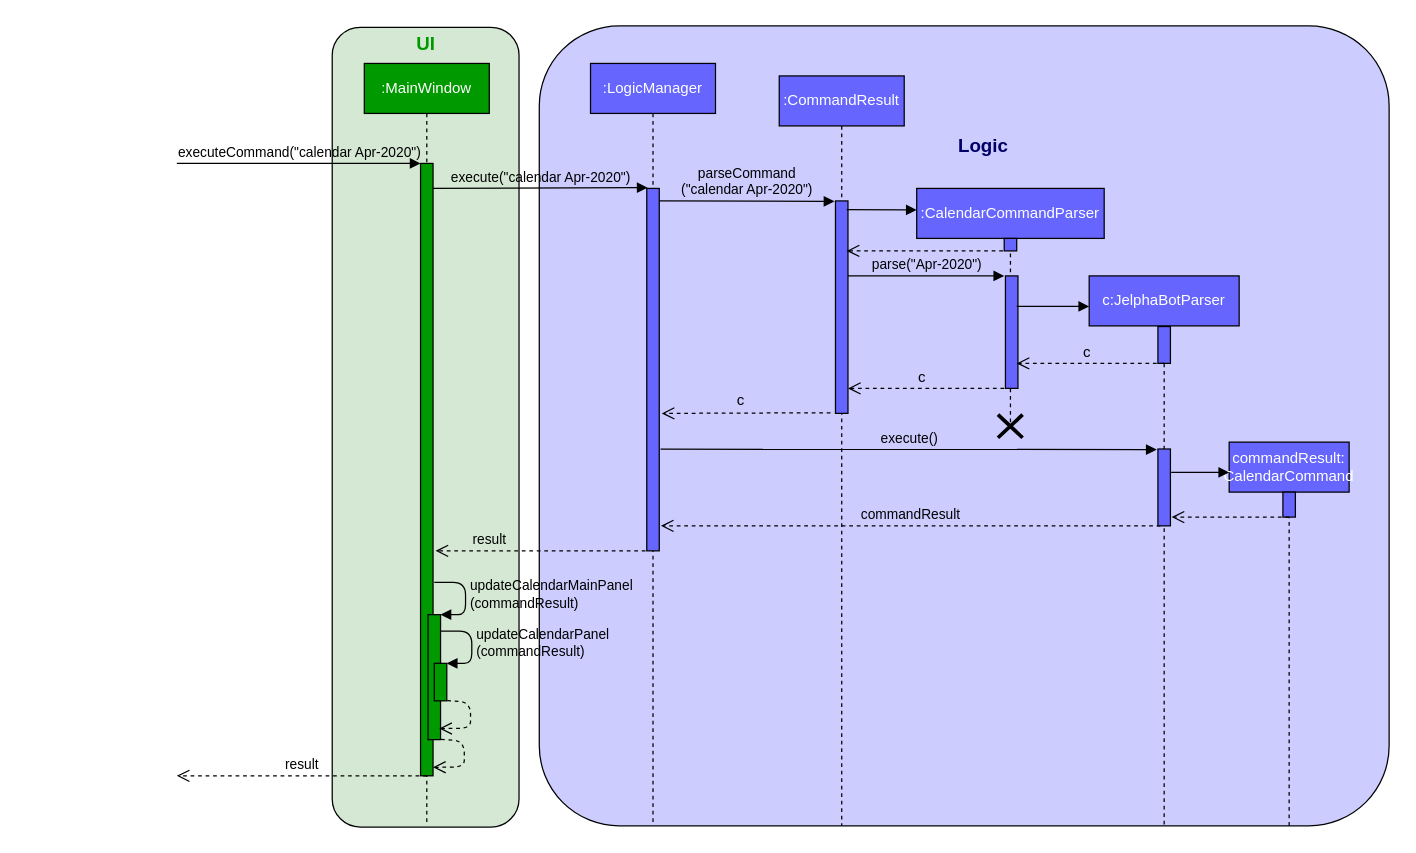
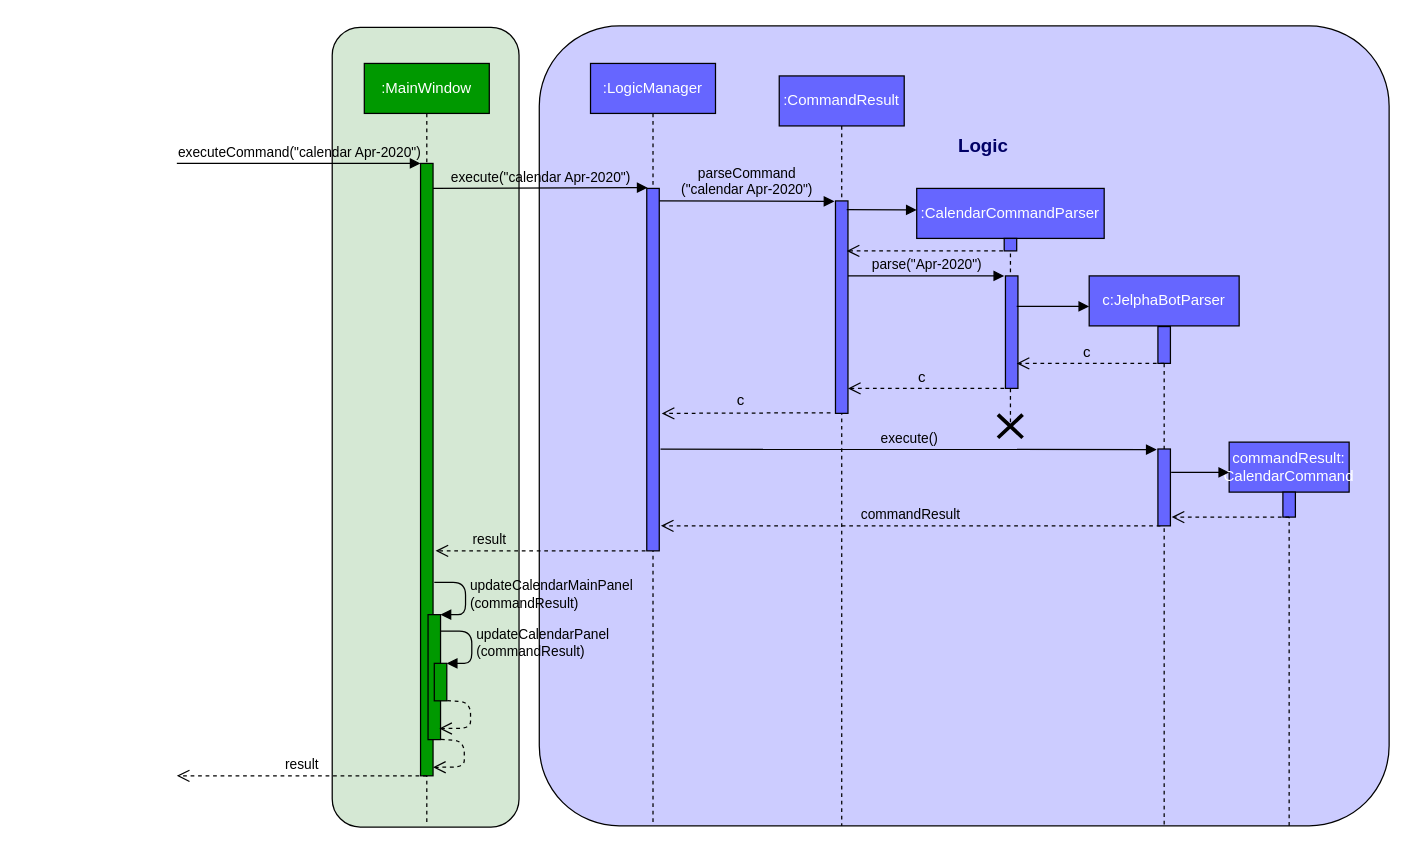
  <mxCell id="0" />
  <mxCell id="1" parent="0" />
  <mxCell id="2" value="" style="rounded=1;whiteSpace=wrap;html=1;shadow=0;fillColor=#CCCCFF;arcSize=10;" parent="1" vertex="1"><mxGeometry x="431" y="20" width="680" height="640" as="geometry" /></mxCell>
  <mxCell id="3" value="" style="rounded=1;whiteSpace=wrap;html=1;shadow=0;rotation=-90;fillColor=#D5E8D4;" parent="1" vertex="1"><mxGeometry x="20.11" y="266.27" width="639.89" height="149.48" as="geometry" /></mxCell>
  <mxCell id="4" value="&lt;font color=&quot;#ffffff&quot;&gt;:MainWindow&lt;/font&gt;" style="shape=umlLifeline;perimeter=lifelinePerimeter;whiteSpace=wrap;html=1;container=1;collapsible=0;recursiveResize=0;outlineConnect=0;shadow=0;fillColor=#009900;" parent="1" vertex="1"><mxGeometry x="291" y="50" width="100" height="610" as="geometry" /></mxCell>
  <mxCell id="5" value="executeCommand(&quot;calendar Apr-2020&quot;)" style="html=1;verticalAlign=bottom;endArrow=block;fillColor=#4D9900;labelBackgroundColor=none;" parent="1" edge="1"><mxGeometry width="80" relative="1" as="geometry"><mxPoint x="141" y="130" as="sourcePoint" /><mxPoint x="336" y="130" as="targetPoint" /></mxGeometry></mxCell>
- <mxCell id="6" value="&lt;font style=&quot;font-size: 15px&quot; color=&quot;#009900&quot;&gt;&lt;b&gt;UI&lt;/b&gt;&lt;/font&gt;" style="text;html=1;align=center;verticalAlign=middle;resizable=0;points=[];autosize=1;" parent="1" vertex="1"><mxGeometry x="325.06" y="24" width="30" height="20" as="geometry" /></mxCell>
  <mxCell id="7" value="execute(&quot;calendar Apr-2020&quot;)" style="html=1;verticalAlign=bottom;endArrow=block;fillColor=#4D9900;entryX=0.067;entryY=-0.002;entryDx=0;entryDy=0;entryPerimeter=0;labelBackgroundColor=none;" parent="1" target="11" edge="1"><mxGeometry width="80" relative="1" as="geometry"><mxPoint x="346" y="150" as="sourcePoint" /><mxPoint x="505.5" y="150" as="targetPoint" /></mxGeometry></mxCell>
  <mxCell id="8" value="commandResult" style="html=1;verticalAlign=bottom;endArrow=open;dashed=1;endSize=8;fillColor=#4D9900;labelBackgroundColor=none;" parent="1" edge="1"><mxGeometry relative="1" as="geometry"><mxPoint x="928" y="420" as="sourcePoint" /><mxPoint x="528.324" y="420" as="targetPoint" /></mxGeometry></mxCell>
  <mxCell id="9" value="" style="group" parent="1" vertex="1" connectable="0"><mxGeometry x="467" y="50" width="100" height="610" as="geometry" /></mxCell>
  <mxCell id="10" value="&lt;font color=&quot;#ffffff&quot;&gt;:LogicManager&lt;/font&gt;" style="shape=umlLifeline;perimeter=lifelinePerimeter;whiteSpace=wrap;html=1;container=1;collapsible=0;recursiveResize=0;outlineConnect=0;shadow=0;fillColor=#6666FF;" parent="9" vertex="1"><mxGeometry x="5" width="100" height="610" as="geometry" /></mxCell>
  <mxCell id="11" value="" style="html=1;points=[];perimeter=orthogonalPerimeter;shadow=0;fillColor=#6666FF;" parent="9" vertex="1"><mxGeometry x="50" y="100" width="10" height="290" as="geometry" /></mxCell>
  <mxCell id="12" value="&lt;font color=&quot;#ffffff&quot;&gt;:CommandResult&lt;/font&gt;" style="shape=umlLifeline;perimeter=lifelinePerimeter;whiteSpace=wrap;html=1;container=1;collapsible=0;recursiveResize=0;outlineConnect=0;shadow=0;fillColor=#6666FF;" parent="1" vertex="1"><mxGeometry x="623" y="60" width="100" height="600" as="geometry" /></mxCell>
  <mxCell id="13" value="" style="html=1;points=[];perimeter=orthogonalPerimeter;shadow=0;fillColor=#6666FF;" parent="12" vertex="1"><mxGeometry x="45" y="100" width="10" height="170" as="geometry" /></mxCell>
  <mxCell id="14" value="" style="html=1;verticalAlign=bottom;endArrow=block;fillColor=#4D9900;entryX=0;entryY=0.091;entryDx=0;entryDy=0;entryPerimeter=0;" parent="12" target="15" edge="1"><mxGeometry width="80" relative="1" as="geometry"><mxPoint x="54" y="107" as="sourcePoint" /><mxPoint x="150" y="110" as="targetPoint" /></mxGeometry></mxCell>
  <mxCell id="15" value="&lt;font color=&quot;#ffffff&quot;&gt;:CalendarCommandParser&lt;/font&gt;" style="shape=umlLifeline;perimeter=lifelinePerimeter;whiteSpace=wrap;html=1;container=1;collapsible=0;recursiveResize=0;outlineConnect=0;shadow=0;fillColor=#6666FF;" parent="1" vertex="1"><mxGeometry x="733" y="150" width="150" height="190" as="geometry" /></mxCell>
  <mxCell id="16" value="" style="html=1;points=[];perimeter=orthogonalPerimeter;shadow=0;fillColor=#6666FF;" parent="15" vertex="1"><mxGeometry x="70" y="40" width="10" height="10" as="geometry" /></mxCell>
  <mxCell id="17" value="" style="group" parent="15" vertex="1" connectable="0"><mxGeometry x="71" y="70" width="10" height="120" as="geometry" /></mxCell>
  <mxCell id="18" value="" style="group" parent="17" vertex="1" connectable="0"><mxGeometry width="10" height="90" as="geometry" /></mxCell>
  <mxCell id="19" value="&lt;span style=&quot;color: rgba(0 , 0 , 0 , 0) ; font-family: monospace ; font-size: 0px&quot;&gt;%3CmxGraphModel%3E%3Croot%3E%3CmxCell%20id%3D%220%22%2F%3E%3CmxCell%20id%3D%221%22%20parent%3D%220%22%2F%3E%3CmxCell%20id%3D%222%22%20value%3D%22%22%20style%3D%22shape%3DumlDestroy%3BwhiteSpace%3Dwrap%3Bhtml%3D1%3BstrokeWidth%3D3%3BfillColor%3D%23ffffff%3B%22%20vertex%3D%221%22%20parent%3D%221%22%3E%3CmxGeometry%20x%3D%22562%22%20y%3D%22420%22%20width%3D%2230%22%20height%3D%2230%22%20as%3D%22geometry%22%2F%3E%3C%2FmxCell%3E%3C%2Froot%3E%3C%2FmxGraphModel%3E&lt;/span&gt;" style="html=1;points=[];perimeter=orthogonalPerimeter;shadow=0;fillColor=#6666FF;" parent="18" vertex="1"><mxGeometry width="10" height="90" as="geometry" /></mxCell>
  <mxCell id="20" value="parse(&quot;Apr-2020&quot;)" style="html=1;verticalAlign=bottom;endArrow=block;fillColor=#4D9900;labelBackgroundColor=none;" parent="1" edge="1"><mxGeometry width="80" relative="1" as="geometry"><mxPoint x="678" y="220" as="sourcePoint" /><mxPoint x="803" y="220" as="targetPoint" /><Array as="points" /></mxGeometry></mxCell>
  <mxCell id="21" value="" style="group" parent="1" vertex="1" connectable="0"><mxGeometry x="871" y="220" width="120" height="440" as="geometry" /></mxCell>
  <mxCell id="22" value="&lt;font color=&quot;#ffffff&quot;&gt;c:JelphaBotParser&lt;/font&gt;" style="shape=umlLifeline;perimeter=lifelinePerimeter;whiteSpace=wrap;html=1;container=1;collapsible=0;recursiveResize=0;outlineConnect=0;shadow=0;fillColor=#6666FF;" parent="21" vertex="1"><mxGeometry width="120" height="440" as="geometry" /></mxCell>
  <mxCell id="23" value="" style="html=1;points=[];perimeter=orthogonalPerimeter;shadow=0;fillColor=#6666FF;" parent="22" vertex="1"><mxGeometry x="55" y="40.52" width="10" height="29.48" as="geometry" /></mxCell>
  <mxCell id="24" value="" style="group" parent="22" vertex="1" connectable="0"><mxGeometry x="55" y="138.5" width="10" height="61.5" as="geometry" /></mxCell>
  <mxCell id="25" value="&lt;span style=&quot;color: rgba(0 , 0 , 0 , 0) ; font-family: monospace ; font-size: 0px&quot;&gt;%3CmxGraphModel%3E%3Croot%3E%3CmxCell%20id%3D%220%22%2F%3E%3CmxCell%20id%3D%221%22%20parent%3D%220%22%2F%3E%3CmxCell%20id%3D%222%22%20value%3D%22%22%20style%3D%22shape%3DumlDestroy%3BwhiteSpace%3Dwrap%3Bhtml%3D1%3BstrokeWidth%3D3%3BfillColor%3D%23ffffff%3B%22%20vertex%3D%221%22%20parent%3D%221%22%3E%3CmxGeometry%20x%3D%22562%22%20y%3D%22420%22%20width%3D%2230%22%20height%3D%2230%22%20as%3D%22geometry%22%2F%3E%3C%2FmxCell%3E%3C%2Froot%3E%3C%2FmxGraphModel%3E&lt;/span&gt;" style="html=1;points=[];perimeter=orthogonalPerimeter;shadow=0;fillColor=#6666FF;" parent="24" vertex="1"><mxGeometry width="10" height="61.5" as="geometry" /></mxCell>
  <mxCell id="26" value="" style="html=1;verticalAlign=bottom;endArrow=block;fillColor=#4D9900;" parent="21" edge="1"><mxGeometry width="80" relative="1" as="geometry"><mxPoint x="-58" y="24.474" as="sourcePoint" /><mxPoint y="24.474" as="targetPoint" /></mxGeometry></mxCell>
  <mxCell id="27" value="" style="html=1;verticalAlign=bottom;endArrow=open;dashed=1;endSize=8;fillColor=#4D9900;labelBackgroundColor=none;" parent="1" edge="1"><mxGeometry relative="1" as="geometry"><mxPoint x="931" y="290" as="sourcePoint" /><mxPoint x="813" y="290" as="targetPoint" /></mxGeometry></mxCell>
  <mxCell id="28" value="c" style="text;html=1;align=center;verticalAlign=middle;resizable=0;points=[];labelBackgroundColor=none;" parent="27" vertex="1" connectable="0"><mxGeometry x="0.069" y="-1" relative="1" as="geometry"><mxPoint y="-9" as="offset" /></mxGeometry></mxCell>
  <mxCell id="29" value="" style="html=1;verticalAlign=bottom;endArrow=open;dashed=1;endSize=8;fillColor=#4D9900;" parent="1" edge="1"><mxGeometry relative="1" as="geometry"><mxPoint x="803" y="310" as="sourcePoint" /><mxPoint x="678" y="310" as="targetPoint" /></mxGeometry></mxCell>
  <mxCell id="30" value="c" style="text;html=1;align=center;verticalAlign=middle;resizable=0;points=[];labelBackgroundColor=none;" parent="29" vertex="1" connectable="0"><mxGeometry x="0.069" y="-1" relative="1" as="geometry"><mxPoint y="-9" as="offset" /></mxGeometry></mxCell>
  <mxCell id="31" value="parseCommand&lt;br&gt;(&quot;calendar Apr-2020&quot;)" style="html=1;verticalAlign=bottom;endArrow=block;fillColor=#4D9900;entryX=-0.086;entryY=0.002;entryDx=0;entryDy=0;entryPerimeter=0;labelBackgroundColor=none;" parent="1" target="13" edge="1"><mxGeometry width="80" relative="1" as="geometry"><mxPoint x="527" y="160" as="sourcePoint" /><mxPoint x="633" y="160" as="targetPoint" /><Array as="points" /></mxGeometry></mxCell>
  <mxCell id="32" value="" style="shape=umlDestroy;whiteSpace=wrap;html=1;strokeWidth=3;fillColor=#ffffff;" parent="1" vertex="1"><mxGeometry x="798" y="331" width="19.73" height="18.5" as="geometry" /></mxCell>
  <mxCell id="33" value="" style="html=1;verticalAlign=bottom;endArrow=open;dashed=1;endSize=8;fillColor=#4D9900;" parent="1" edge="1"><mxGeometry relative="1" as="geometry"><mxPoint x="664" y="329.5" as="sourcePoint" /><mxPoint x="529" y="330" as="targetPoint" /></mxGeometry></mxCell>
  <mxCell id="34" value="c" style="text;html=1;align=center;verticalAlign=middle;resizable=0;points=[];labelBackgroundColor=none;" parent="33" vertex="1" connectable="0"><mxGeometry x="0.069" y="-1" relative="1" as="geometry"><mxPoint y="-9" as="offset" /></mxGeometry></mxCell>
  <mxCell id="35" value="execute()" style="html=1;verticalAlign=bottom;endArrow=block;fillColor=#4D9900;labelBackgroundColor=none;" parent="1" edge="1"><mxGeometry width="80" relative="1" as="geometry"><mxPoint x="528" y="358.64" as="sourcePoint" /><mxPoint x="925" y="359" as="targetPoint" /></mxGeometry></mxCell>
  <mxCell id="36" value="" style="group" parent="1" vertex="1" connectable="0"><mxGeometry x="983" y="353" width="96" height="307" as="geometry" /></mxCell>
  <mxCell id="37" value="&lt;font color=&quot;#ffffff&quot;&gt;commandResult:&lt;br&gt;CalendarCommand&lt;/font&gt;" style="shape=umlLifeline;perimeter=lifelinePerimeter;whiteSpace=wrap;html=1;container=1;collapsible=0;recursiveResize=0;outlineConnect=0;shadow=0;fillColor=#6666FF;" parent="36" vertex="1"><mxGeometry width="96" height="307" as="geometry" /></mxCell>
  <mxCell id="38" value="" style="html=1;points=[];perimeter=orthogonalPerimeter;shadow=0;fillColor=#6666FF;" parent="37" vertex="1"><mxGeometry x="43" y="40" width="10" height="20" as="geometry" /></mxCell>
  <mxCell id="39" value="" style="html=1;verticalAlign=bottom;endArrow=block;fillColor=#4D9900;" parent="36" edge="1"><mxGeometry width="80" relative="1" as="geometry"><mxPoint x="-46.4" y="24.237" as="sourcePoint" /><mxPoint y="24.237" as="targetPoint" /></mxGeometry></mxCell>
  <mxCell id="40" value="" style="html=1;verticalAlign=bottom;endArrow=open;dashed=1;endSize=8;fillColor=#4D9900;" parent="1" edge="1"><mxGeometry relative="1" as="geometry"><mxPoint x="1031" y="413" as="sourcePoint" /><mxPoint x="937" y="413" as="targetPoint" /></mxGeometry></mxCell>
  <mxCell id="41" value="" style="group" parent="1" vertex="1" connectable="0"><mxGeometry x="141" y="130" width="231" height="490" as="geometry" /></mxCell>
  <mxCell id="42" value="" style="html=1;points=[];perimeter=orthogonalPerimeter;shadow=0;fillColor=#009900;" parent="41" vertex="1"><mxGeometry x="195" width="10" height="490" as="geometry" /></mxCell>
  <mxCell id="43" value="updateCalendarMainPanel&lt;br&gt;(commandResult)" style="edgeStyle=orthogonalEdgeStyle;html=1;align=left;spacingLeft=2;endArrow=block;rounded=1;entryX=1;entryY=0;fillColor=#4D9900;labelBackgroundColor=none;" parent="41" target="46" edge="1"><mxGeometry relative="1" as="geometry"><mxPoint x="206" y="335.263" as="sourcePoint" /><Array as="points"><mxPoint x="231" y="335.263" /><mxPoint x="231" y="361.053" /></Array></mxGeometry></mxCell>
  <mxCell id="44" value="result" style="html=1;verticalAlign=bottom;endArrow=open;dashed=1;endSize=8;fillColor=#4D9900;" parent="41" edge="1"><mxGeometry relative="1" as="geometry"><mxPoint x="200" y="490" as="sourcePoint" /><mxPoint y="490" as="targetPoint" /></mxGeometry></mxCell>
  <mxCell id="45" value="" style="group" parent="41" vertex="1" connectable="0"><mxGeometry x="201" y="361.053" width="29" height="100" as="geometry" /></mxCell>
  <mxCell id="46" value="" style="html=1;points=[];perimeter=orthogonalPerimeter;shadow=0;fillColor=#009900;" parent="45" vertex="1"><mxGeometry width="10" height="100" as="geometry" /></mxCell>
  <mxCell id="47" value="" style="html=1;verticalAlign=bottom;endArrow=open;dashed=1;endSize=8;fillColor=#4D9900;exitX=1.035;exitY=0.967;exitDx=0;exitDy=0;exitPerimeter=0;entryX=1;entryY=0.98;entryDx=0;entryDy=0;entryPerimeter=0;" parent="41" edge="1"><mxGeometry x="-0.3" y="-20" relative="1" as="geometry"><mxPoint x="211.35" y="460.753" as="sourcePoint" /><mxPoint x="205" y="483.2" as="targetPoint" /><Array as="points"><mxPoint x="230" y="462" /><mxPoint x="230" y="483" /></Array><mxPoint x="40" as="offset" /></mxGeometry></mxCell>
  <mxCell id="48" value="result" style="html=1;verticalAlign=bottom;endArrow=open;dashed=1;endSize=8;fillColor=#4D9900;labelBackgroundColor=none;" parent="1" edge="1"><mxGeometry x="0.488" relative="1" as="geometry"><mxPoint x="516" y="440" as="sourcePoint" /><mxPoint x="348.004" y="440" as="targetPoint" /><mxPoint as="offset" /></mxGeometry></mxCell>
  <mxCell id="49" value="" style="html=1;points=[];perimeter=orthogonalPerimeter;shadow=0;fillColor=#009900;" parent="1" vertex="1"><mxGeometry x="347" y="530" width="10" height="30" as="geometry" /></mxCell>
  <mxCell id="50" value="updateCalendarPanel&lt;br&gt;(commandResult)" style="edgeStyle=orthogonalEdgeStyle;html=1;align=left;spacingLeft=2;endArrow=block;rounded=1;entryX=1;entryY=0;fillColor=#4D9900;labelBackgroundColor=none;" parent="1" edge="1"><mxGeometry relative="1" as="geometry"><mxPoint x="352" y="504.263" as="sourcePoint" /><Array as="points"><mxPoint x="377" y="504.263" /><mxPoint x="377" y="530.053" /></Array><mxPoint x="357" y="530.053" as="targetPoint" /></mxGeometry></mxCell>
  <mxCell id="51" value="" style="html=1;verticalAlign=bottom;endArrow=open;dashed=1;endSize=8;fillColor=#4D9900;exitX=1.035;exitY=0.967;exitDx=0;exitDy=0;exitPerimeter=0;entryX=1;entryY=0.98;entryDx=0;entryDy=0;entryPerimeter=0;" parent="1" edge="1"><mxGeometry x="-0.3" y="-20" relative="1" as="geometry"><mxPoint x="357.35" y="559.753" as="sourcePoint" /><mxPoint x="351" y="582.2" as="targetPoint" /><Array as="points"><mxPoint x="376" y="561" /><mxPoint x="376" y="582" /></Array><mxPoint x="40" as="offset" /></mxGeometry></mxCell>
  <mxCell id="52" value="" style="html=1;verticalAlign=bottom;endArrow=open;dashed=1;endSize=8;fillColor=#4D9900;" parent="1" edge="1"><mxGeometry relative="1" as="geometry"><mxPoint x="802" y="200" as="sourcePoint" /><mxPoint x="677" y="200" as="targetPoint" /></mxGeometry></mxCell>
  <mxCell id="53" value="&lt;font style=&quot;font-size: 15px&quot; color=&quot;#000066&quot;&gt;&lt;b&gt;Logic&lt;/b&gt;&lt;/font&gt;" style="text;html=1;align=center;verticalAlign=middle;resizable=0;points=[];autosize=1;" parent="1" vertex="1"><mxGeometry x="756" y="105" width="60" height="20" as="geometry" /></mxCell>
